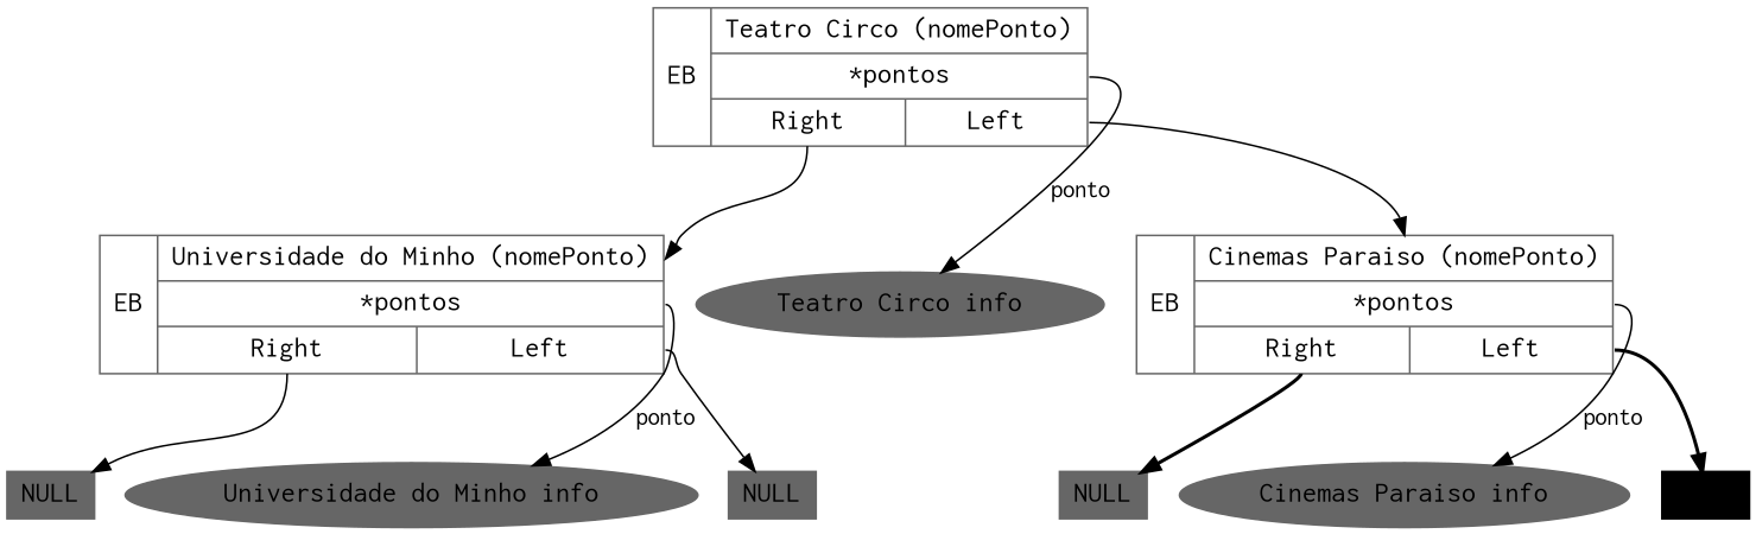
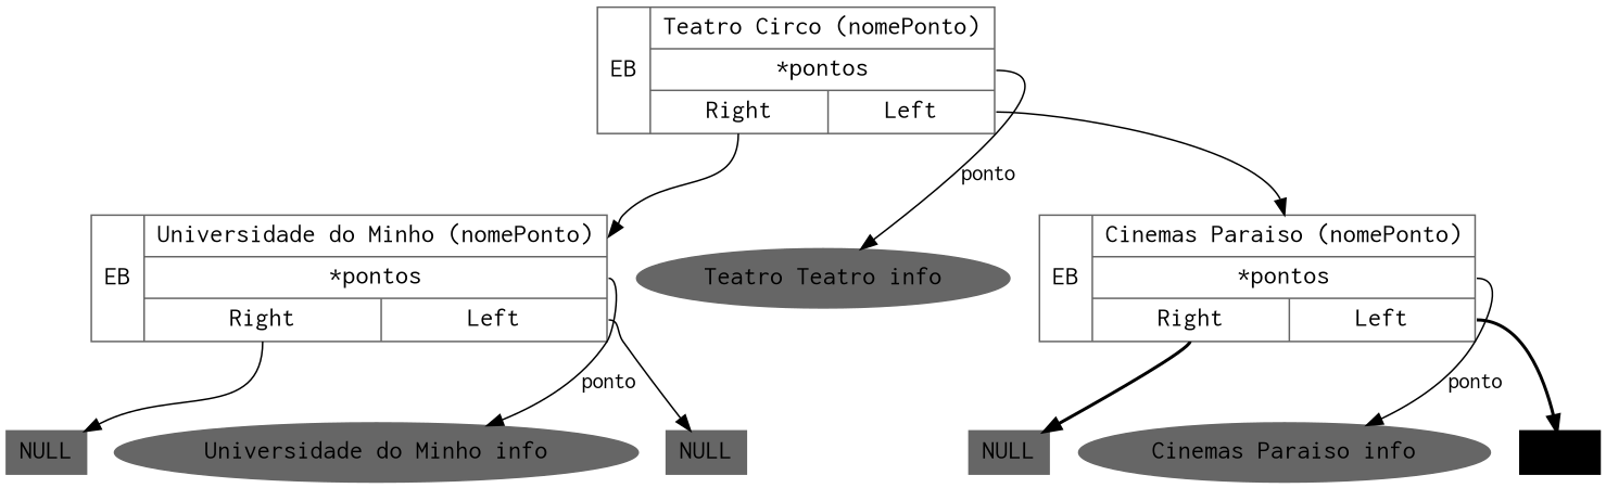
  digraph {
    fontname=Courier
    node [fontname=Courier fontsize=16 pack=false shape=record color=gray40 style=filled]
    edge [color=black constraint=1 fontname=Courier tailport=f0 style=solid]
    n1 [height=.1 label="EB | {<f1> Cinemas Paraiso (nomePonto) | <ptrPointes> *pontos| {<f0> Right| <f2> Left}}" width=.1 style=""]
    n2 [height=.1 label=NULL width=.1]
    n3 [color=black height=.1 label=NULL width=.1]
    n4 [height=.1 label="Cinemas Paraiso info" shape=ellipse width=.1]
    n5 [height=.1 label="EB | {<f1> Teatro Circo (nomePonto) | <ptrPointes> *pontos| {<f0> Right| <f2> Left}}" width=.1 style=""]
    n6 [height=.1 label="EB | {<f1> Universidade do Minho (nomePonto) | <ptrPointes> *pontos| {<f0> Right| <f2> Left}}" width=.1 style=""]
-   n7 [height=.1 label="Teatro Circo info" shape=ellipse width=.1]
+   n7 [height=.1 label="Teatro Teatro info" shape=ellipse width=.1]
    n8 [height=.1 label=NULL width=.1]
    n9 [height=.1 label=NULL width=.1]
    n10 [height=.1 label="Universidade do Minho info" shape=ellipse width=.1]
    subgraph sub_1 {
      n1
      n2
      n3
      n4
      n5
      n6
      n7
      n8
      n9
      n10
    }
    n1 -> n2 [style=bold]
    n1 -> n3 [tailport=f2 style=bold]
    n1 -> n4 [label=ponto tailport=ptrPointes]
    n5 -> n1 [headport=f1 tailport=f2]
    n5 -> n6 [headport=f1]
    n5 -> n7 [label=ponto tailport=ptrPointes]
    n6 -> n8
    n6 -> n9 [tailport=f2]
    n6 -> n10 [label=ponto tailport=ptrPointes]
  }
